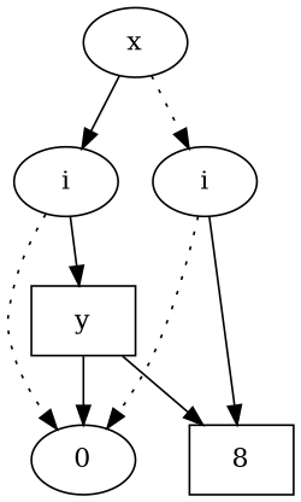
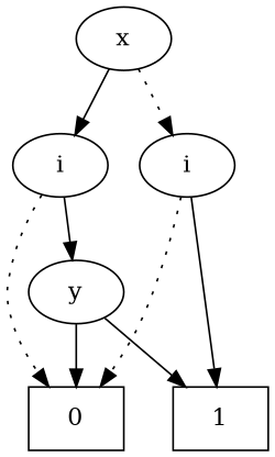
  digraph {
    n1 [label=x]
    n2 [label=i]
    n3 [label=i]
-   n4 [label=y shape=box]
-   n5 [label=0 shape=ellipse]
-   n6 [label=8 shape=box]
+   n4 [label=y]
+   n5 [label=0 shape=box]
+   n6 [label=1 shape=box]
    subgraph sub_1 {
    }
    subgraph sub_2 {
      rank=same
      n1
    }
    subgraph sub_3 {
      rank=same
      n2
      n3
    }
    subgraph sub_4 {
      rank=same
      n4
    }
    subgraph sub_5 {
      rank=same
      subgraph sub_6 {
        rank=same
        n5
        n6
      }
    }
    n1 -> n2 [style=dotted]
    n1 -> n3
    n2 -> n5 [style=dotted]
    n2 -> n6
    n3 -> n4
    n3 -> n5 [style=dotted]
    n4 -> n5 [style=solid]
    n4 -> n6
  }
